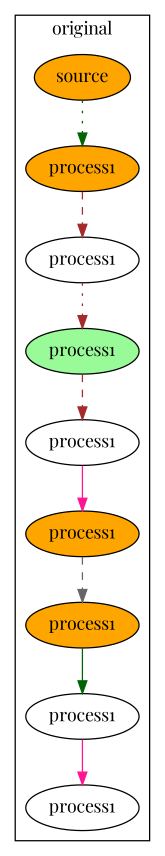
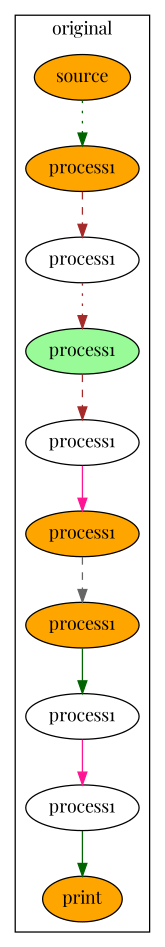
  digraph {
    fontname="Playfair Display"
    node [style=filled fillcolor=orange fontname="Playfair Display"]
    edge [color=darkgreen style=solid fontname="Playfair Display"]
    n1 [label=source]
    n2 [label=process1]
    n3 [label=process1 fillcolor=white]
    n4 [label=process1 fillcolor=palegreen]
    n5 [label=process1 fillcolor=white]
    n6 [label=process1]
    n7 [label=process1]
    n8 [label=process1 fillcolor=white]
    n9 [label=process1 fillcolor=white]
+   n10 [label=print]
    subgraph cluster_1 {
      label=original
      n1
      n2
      n3
      n4
      n5
      n6
      n7
      n8
      n9
+     n10
    }
    n1 -> n2 [style=dotted]
    n2 -> n3 [color=brown style=dashed]
    n3 -> n4 [color=brown style=dotted]
    n4 -> n5 [color=brown style=dashed]
    n5 -> n6 [color=deeppink]
    n6 -> n7 [color=gray40 style=dashed]
    n7 -> n8
    n8 -> n9 [color=deeppink]
+   n9 -> n10
  }
